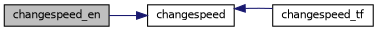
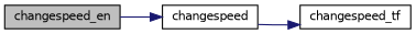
  digraph {
    rankdir=LR
    node [color=black fillcolor=white fontname=Helvetica fontsize=10 shape=record style=filled]
    edge [color=midnightblue fontname=Helvetica fontsize=10 labelfontname=Helvetica labelfontsize=10 style=solid]
    n1 [fillcolor=grey75 fontcolor=black height=0.2 label=changespeed_en width=0.4]
    n2 [height=0.2 label=changespeed width=0.4]
    n3 [height=0.2 label=changespeed_tf width=0.4]
    n1 -> n2
-   n3 -> n2
+   n2 -> n3
  }
